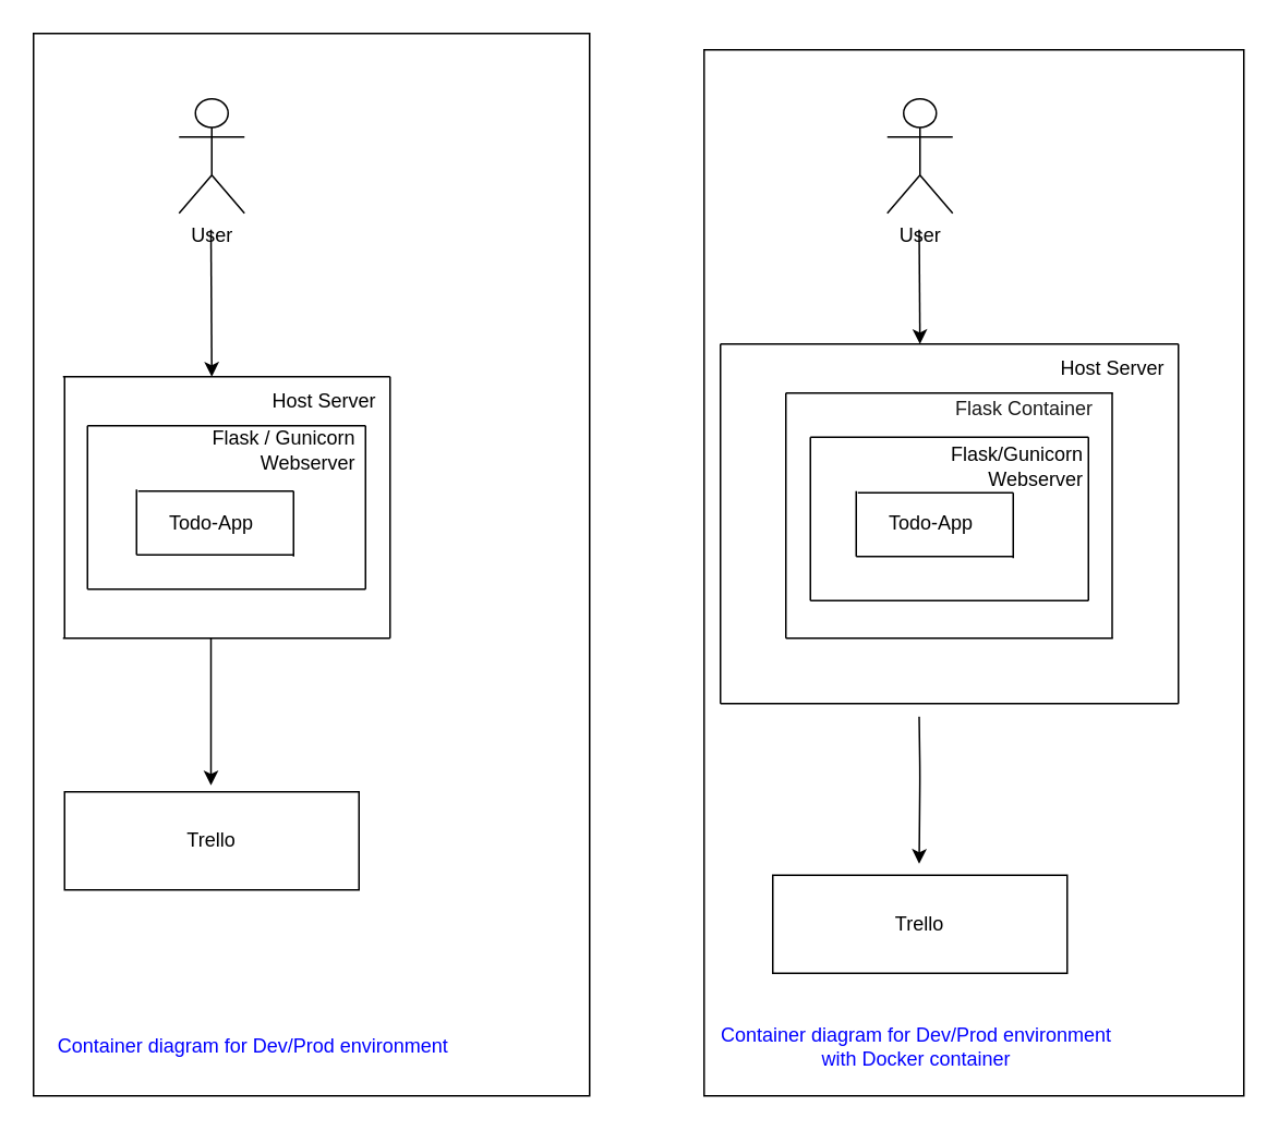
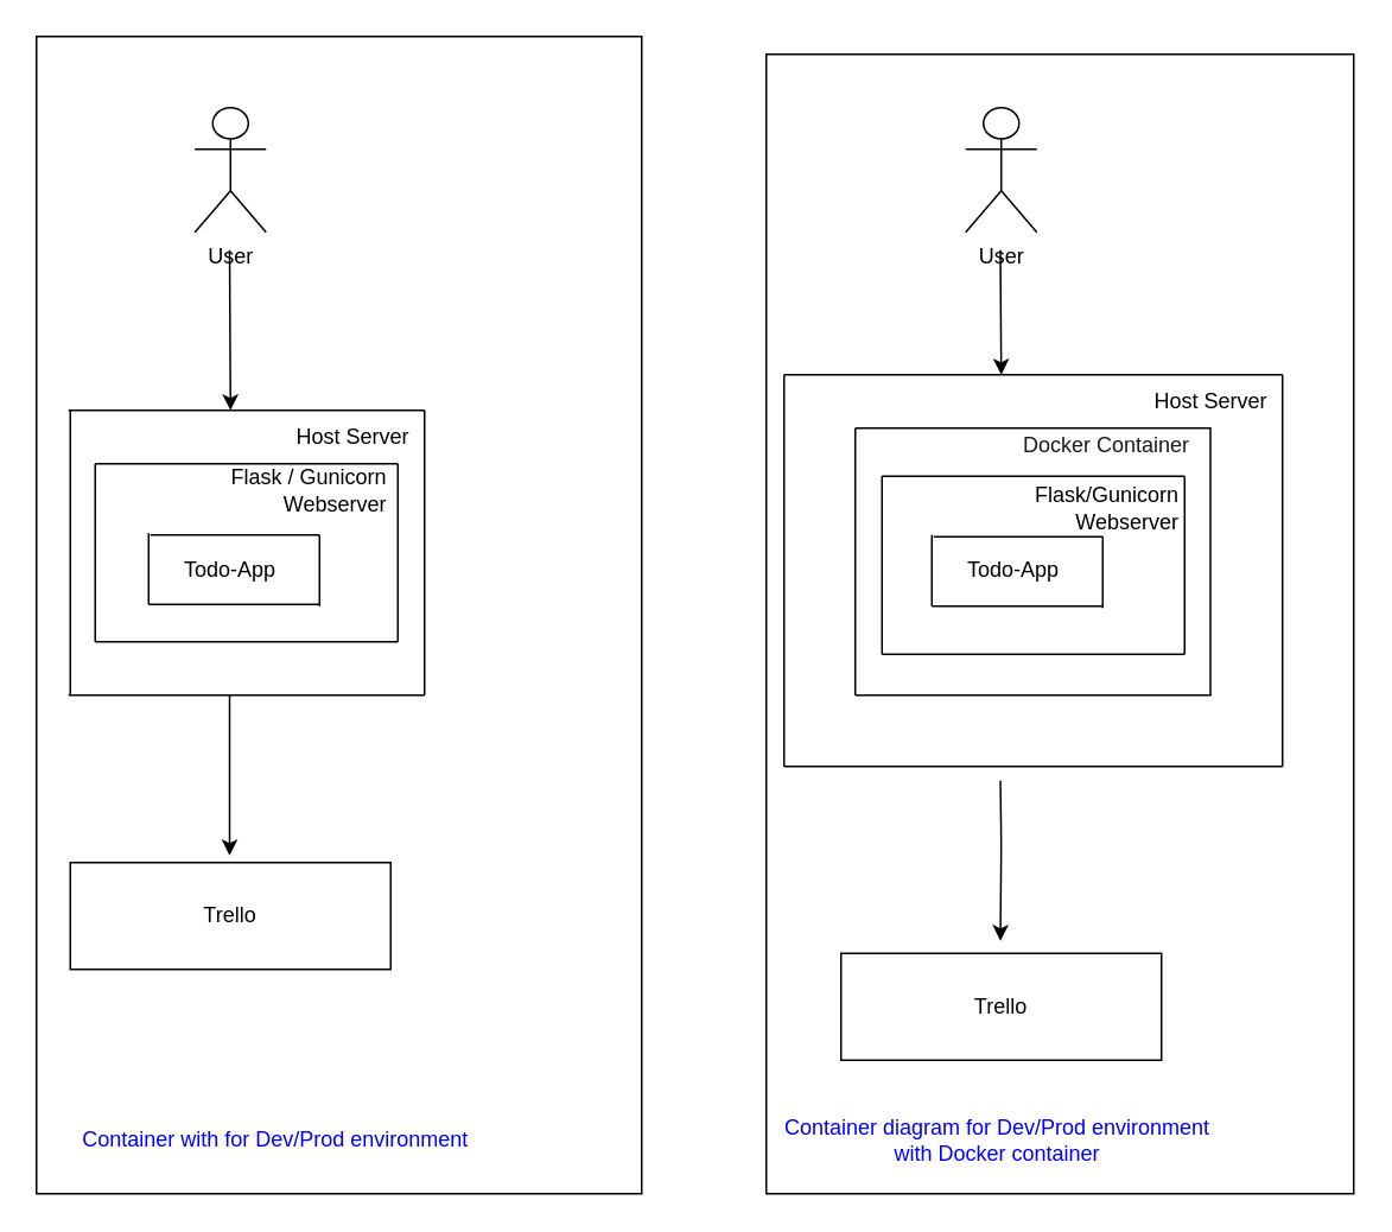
  <mxCell id="0" />
  <mxCell id="1" parent="0" />
  <mxCell id="2" value="User" style="shape=umlActor;verticalLabelPosition=bottom;verticalAlign=top;html=1;outlineConnect=0;rounded=0;glass=0;sketch=0;" vertex="1" parent="1"><mxGeometry x="109" y="60" width="40" height="70" as="geometry" /></mxCell>
  <mxCell id="3" value="" style="endArrow=none;html=1;" edge="1" parent="1"><mxGeometry width="50" height="50" relative="1" as="geometry"><mxPoint x="38" y="230" as="sourcePoint" /><mxPoint x="238" y="230" as="targetPoint" /></mxGeometry></mxCell>
  <mxCell id="4" value="" style="endArrow=none;html=1;" edge="1" parent="1"><mxGeometry width="50" height="50" relative="1" as="geometry"><mxPoint x="38" y="390" as="sourcePoint" /><mxPoint x="238" y="390" as="targetPoint" /></mxGeometry></mxCell>
  <mxCell id="5" value="" style="endArrow=none;html=1;" edge="1" parent="1"><mxGeometry width="50" height="50" relative="1" as="geometry"><mxPoint x="238" y="390" as="sourcePoint" /><mxPoint x="238" y="230" as="targetPoint" /></mxGeometry></mxCell>
  <mxCell id="6" value="" style="endArrow=none;html=1;" edge="1" parent="1"><mxGeometry width="50" height="50" relative="1" as="geometry"><mxPoint x="39" y="390" as="sourcePoint" /><mxPoint x="39" y="230" as="targetPoint" /></mxGeometry></mxCell>
  <mxCell id="7" value="Host Server" style="text;html=1;strokeColor=none;fillColor=none;align=center;verticalAlign=middle;whiteSpace=wrap;rounded=0;glass=0;sketch=0;" vertex="1" parent="1"><mxGeometry x="158" y="230" width="80" height="30" as="geometry" /></mxCell>
  <mxCell id="8" value="" style="endArrow=none;html=1;entryX=0.75;entryY=1;entryDx=0;entryDy=0;" edge="1" parent="1"><mxGeometry width="50" height="50" relative="1" as="geometry"><mxPoint x="53" y="260" as="sourcePoint" /><mxPoint x="223" y="260" as="targetPoint" /></mxGeometry></mxCell>
  <mxCell id="9" value="" style="endArrow=none;html=1;" edge="1" parent="1"><mxGeometry width="50" height="50" relative="1" as="geometry"><mxPoint x="53" y="360" as="sourcePoint" /><mxPoint x="223" y="360" as="targetPoint" /></mxGeometry></mxCell>
  <mxCell id="10" value="" style="endArrow=none;html=1;" edge="1" parent="1"><mxGeometry width="50" height="50" relative="1" as="geometry"><mxPoint x="53" y="360" as="sourcePoint" /><mxPoint x="53" y="260" as="targetPoint" /></mxGeometry></mxCell>
  <mxCell id="11" value="" style="endArrow=none;html=1;" edge="1" parent="1"><mxGeometry width="50" height="50" relative="1" as="geometry"><mxPoint x="223" y="360" as="sourcePoint" /><mxPoint x="223" y="260" as="targetPoint" /></mxGeometry></mxCell>
  <mxCell id="12" value="Flask / Gunicorn &lt;br&gt;Webserver" style="text;html=1;strokeColor=none;fillColor=none;align=right;verticalAlign=middle;whiteSpace=wrap;rounded=0;glass=0;sketch=0;" vertex="1" parent="1"><mxGeometry x="60" y="260" width="159" height="30" as="geometry" /></mxCell>
  <mxCell id="13" value="" style="endArrow=none;html=1;" edge="1" parent="1"><mxGeometry width="50" height="50" relative="1" as="geometry"><mxPoint x="84" y="300" as="sourcePoint" /><mxPoint x="179" y="300" as="targetPoint" /></mxGeometry></mxCell>
  <mxCell id="14" value="" style="endArrow=none;html=1;" edge="1" parent="1"><mxGeometry width="50" height="50" relative="1" as="geometry"><mxPoint x="83" y="339" as="sourcePoint" /><mxPoint x="179" y="339" as="targetPoint" /></mxGeometry></mxCell>
  <mxCell id="15" value="" style="endArrow=none;html=1;" edge="1" parent="1"><mxGeometry width="50" height="50" relative="1" as="geometry"><mxPoint x="83" y="339" as="sourcePoint" /><mxPoint x="83" y="299" as="targetPoint" /></mxGeometry></mxCell>
  <mxCell id="16" value="" style="endArrow=none;html=1;" edge="1" parent="1"><mxGeometry width="50" height="50" relative="1" as="geometry"><mxPoint x="179" y="340" as="sourcePoint" /><mxPoint x="179" y="300" as="targetPoint" /></mxGeometry></mxCell>
  <mxCell id="17" value="Todo-App" style="text;html=1;strokeColor=none;fillColor=none;align=center;verticalAlign=middle;whiteSpace=wrap;rounded=0;glass=0;sketch=0;" vertex="1" parent="1"><mxGeometry x="89" y="310" width="80" height="20" as="geometry" /></mxCell>
  <mxCell id="18" value="" style="endArrow=classic;html=1;" edge="1" parent="1"><mxGeometry width="50" height="50" relative="1" as="geometry"><mxPoint x="128.5" y="140" as="sourcePoint" /><mxPoint x="129" y="230" as="targetPoint" /></mxGeometry></mxCell>
  <mxCell id="19" value="" style="endArrow=classic;html=1;" edge="1" parent="1"><mxGeometry width="50" height="50" relative="1" as="geometry"><mxPoint x="128.5" y="390" as="sourcePoint" /><mxPoint x="128.5" y="480" as="targetPoint" /></mxGeometry></mxCell>
  <mxCell id="20" value="Trello" style="rounded=0;whiteSpace=wrap;html=1;glass=0;sketch=0;" vertex="1" parent="1"><mxGeometry x="39" y="484" width="180" height="60" as="geometry" /></mxCell>
  <mxCell id="21" value="" style="rounded=0;whiteSpace=wrap;html=1;glass=0;sketch=0;imageAspect=1;backgroundOutline=0;container=1;overflow=visible;labelPadding=0;fillColor=none;fontColor=#0000FF;" vertex="1" parent="1"><mxGeometry x="20" y="20" width="340" height="650" as="geometry"><mxRectangle x="60" y="70" width="50" height="40" as="alternateBounds" /></mxGeometry></mxCell>
- <mxCell id="22" value="Container diagram for Dev/Prod environment" style="text;html=1;strokeColor=none;fillColor=none;align=center;verticalAlign=middle;whiteSpace=wrap;rounded=0;glass=0;sketch=0;fontColor=#0000FF;" vertex="1" parent="21"><mxGeometry x="6.538" y="599.219" width="255.0" height="40.625" as="geometry" /></mxCell>
+ <mxCell id="22" value="Container with for Dev/Prod environment" style="text;html=1;strokeColor=none;fillColor=none;align=center;verticalAlign=middle;whiteSpace=wrap;rounded=0;glass=0;sketch=0;fontColor=#0000FF;" vertex="1" parent="21"><mxGeometry x="6.538" y="599.219" width="255.0" height="40.625" as="geometry" /></mxCell>
  <mxCell id="23" value="User" style="shape=umlActor;verticalLabelPosition=bottom;verticalAlign=top;html=1;outlineConnect=0;rounded=0;glass=0;sketch=0;" vertex="1" parent="1"><mxGeometry x="542" y="60" width="40" height="70" as="geometry" /></mxCell>
  <mxCell id="24" value="" style="endArrow=none;html=1;" edge="1" parent="1"><mxGeometry width="50" height="50" relative="1" as="geometry"><mxPoint x="480" y="240" as="sourcePoint" /><mxPoint x="680" y="240" as="targetPoint" /></mxGeometry></mxCell>
  <mxCell id="25" value="" style="endArrow=none;html=1;" edge="1" parent="1"><mxGeometry width="50" height="50" relative="1" as="geometry"><mxPoint x="480" y="390" as="sourcePoint" /><mxPoint x="680" y="390" as="targetPoint" /></mxGeometry></mxCell>
  <mxCell id="26" value="" style="endArrow=none;html=1;" edge="1" parent="1"><mxGeometry width="50" height="50" relative="1" as="geometry"><mxPoint x="679.5" y="390" as="sourcePoint" /><mxPoint x="679.5" y="240" as="targetPoint" /></mxGeometry></mxCell>
  <mxCell id="27" value="Host Server" style="text;html=1;strokeColor=none;fillColor=none;align=center;verticalAlign=middle;whiteSpace=wrap;rounded=0;glass=0;sketch=0;" vertex="1" parent="1"><mxGeometry x="640" y="210" width="80" height="30" as="geometry" /></mxCell>
  <mxCell id="28" value="" style="endArrow=none;html=1;entryX=0.75;entryY=1;entryDx=0;entryDy=0;" edge="1" parent="1"><mxGeometry width="50" height="50" relative="1" as="geometry"><mxPoint x="495" y="267" as="sourcePoint" /><mxPoint x="665" y="267" as="targetPoint" /></mxGeometry></mxCell>
  <mxCell id="29" value="" style="endArrow=none;html=1;" edge="1" parent="1"><mxGeometry width="50" height="50" relative="1" as="geometry"><mxPoint x="495" y="367" as="sourcePoint" /><mxPoint x="665" y="367" as="targetPoint" /></mxGeometry></mxCell>
  <mxCell id="30" value="" style="endArrow=none;html=1;" edge="1" parent="1"><mxGeometry width="50" height="50" relative="1" as="geometry"><mxPoint x="495" y="367" as="sourcePoint" /><mxPoint x="495" y="267" as="targetPoint" /></mxGeometry></mxCell>
  <mxCell id="31" value="" style="endArrow=none;html=1;" edge="1" parent="1"><mxGeometry width="50" height="50" relative="1" as="geometry"><mxPoint x="665" y="367" as="sourcePoint" /><mxPoint x="665" y="267" as="targetPoint" /></mxGeometry></mxCell>
  <mxCell id="32" value="Flask/Gunicorn Webserver" style="text;html=1;strokeColor=none;fillColor=none;align=right;verticalAlign=middle;whiteSpace=wrap;rounded=0;glass=0;sketch=0;" vertex="1" parent="1"><mxGeometry x="522" y="270" width="142" height="30" as="geometry" /></mxCell>
  <mxCell id="33" value="" style="endArrow=none;html=1;" edge="1" parent="1"><mxGeometry width="50" height="50" relative="1" as="geometry"><mxPoint x="524" y="301" as="sourcePoint" /><mxPoint x="619" y="301" as="targetPoint" /></mxGeometry></mxCell>
  <mxCell id="34" value="" style="endArrow=none;html=1;" edge="1" parent="1"><mxGeometry width="50" height="50" relative="1" as="geometry"><mxPoint x="523" y="340" as="sourcePoint" /><mxPoint x="619" y="340" as="targetPoint" /></mxGeometry></mxCell>
  <mxCell id="35" value="" style="endArrow=none;html=1;" edge="1" parent="1"><mxGeometry width="50" height="50" relative="1" as="geometry"><mxPoint x="523" y="340" as="sourcePoint" /><mxPoint x="523" y="300" as="targetPoint" /></mxGeometry></mxCell>
  <mxCell id="36" value="" style="endArrow=none;html=1;" edge="1" parent="1"><mxGeometry width="50" height="50" relative="1" as="geometry"><mxPoint x="619" y="341" as="sourcePoint" /><mxPoint x="619" y="301" as="targetPoint" /></mxGeometry></mxCell>
  <mxCell id="37" value="Todo-App" style="text;html=1;strokeColor=none;fillColor=none;align=center;verticalAlign=middle;whiteSpace=wrap;rounded=0;glass=0;sketch=0;" vertex="1" parent="1"><mxGeometry x="529" y="310" width="80" height="20" as="geometry" /></mxCell>
  <mxCell id="38" value="" style="endArrow=classic;html=1;" edge="1" parent="1"><mxGeometry width="50" height="50" relative="1" as="geometry"><mxPoint x="561.5" y="140" as="sourcePoint" /><mxPoint x="562" y="210" as="targetPoint" /></mxGeometry></mxCell>
  <mxCell id="39" value="" style="endArrow=classic;html=1;" edge="1" parent="1"><mxGeometry width="50" height="50" relative="1" as="geometry"><mxPoint x="561.5" y="438" as="sourcePoint" /><mxPoint x="561.5" y="528" as="targetPoint" /><Array as="points"><mxPoint x="562" y="473" /></Array></mxGeometry></mxCell>
  <mxCell id="40" value="Trello" style="rounded=0;whiteSpace=wrap;html=1;glass=0;sketch=0;" vertex="1" parent="1"><mxGeometry x="472" y="535" width="180" height="60" as="geometry" /></mxCell>
  <mxCell id="41" value="" style="rounded=0;whiteSpace=wrap;html=1;glass=0;sketch=0;imageAspect=1;backgroundOutline=0;container=1;overflow=visible;labelPadding=0;fillColor=none;fontColor=#0000FF;" vertex="1" parent="1"><mxGeometry x="430" y="30" width="330" height="640" as="geometry"><mxRectangle x="470" y="80" width="50" height="40" as="alternateBounds" /></mxGeometry></mxCell>
  <mxCell id="42" value="Container diagram for Dev/Prod environment with Docker container" style="text;html=1;strokeColor=none;fillColor=none;align=center;verticalAlign=middle;whiteSpace=wrap;rounded=0;glass=0;sketch=0;fontColor=#0000FF;" vertex="1" parent="41"><mxGeometry x="6.346" y="590" width="247.5" height="40" as="geometry" /></mxCell>
  <mxCell id="43" value="" style="endArrow=none;html=1;fontColor=#0000FF;" edge="1" parent="1"><mxGeometry width="50" height="50" relative="1" as="geometry"><mxPoint x="440" y="210" as="sourcePoint" /><mxPoint x="720" y="210" as="targetPoint" /></mxGeometry></mxCell>
  <mxCell id="44" value="" style="endArrow=none;html=1;fontColor=#0000FF;" edge="1" parent="1"><mxGeometry width="50" height="50" relative="1" as="geometry"><mxPoint x="440" y="430" as="sourcePoint" /><mxPoint x="720" y="430" as="targetPoint" /></mxGeometry></mxCell>
  <mxCell id="45" value="" style="endArrow=none;html=1;fontColor=#0000FF;" edge="1" parent="1"><mxGeometry width="50" height="50" relative="1" as="geometry"><mxPoint x="440" y="430" as="sourcePoint" /><mxPoint x="440" y="210" as="targetPoint" /></mxGeometry></mxCell>
  <mxCell id="46" value="" style="endArrow=none;html=1;fontColor=#0000FF;" edge="1" parent="1"><mxGeometry width="50" height="50" relative="1" as="geometry"><mxPoint x="720" y="430" as="sourcePoint" /><mxPoint x="720" y="210" as="targetPoint" /></mxGeometry></mxCell>
  <mxCell id="47" value="" style="endArrow=none;html=1;" edge="1" parent="1"><mxGeometry width="50" height="50" relative="1" as="geometry"><mxPoint x="480" y="390" as="sourcePoint" /><mxPoint x="480" y="240" as="targetPoint" /></mxGeometry></mxCell>
- <mxCell id="48" value="Flask Container&lt;br&gt;" style="text;html=1;strokeColor=none;fillColor=none;align=right;verticalAlign=middle;whiteSpace=wrap;rounded=0;glass=0;sketch=0;fontColor=#1A1A1A;" vertex="1" parent="1"><mxGeometry x="510" y="240" width="160" height="20" as="geometry" /></mxCell>
+ <mxCell id="48" value="Docker Container&lt;br&gt;" style="text;html=1;strokeColor=none;fillColor=none;align=right;verticalAlign=middle;whiteSpace=wrap;rounded=0;glass=0;sketch=0;fontColor=#1A1A1A;" vertex="1" parent="1"><mxGeometry x="510" y="240" width="160" height="20" as="geometry" /></mxCell>
